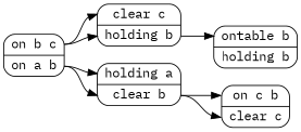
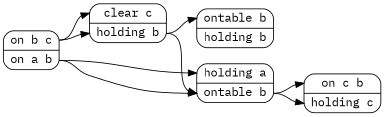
  digraph {
    fontname="IBM Plex Mono"
    rankdir=LR
    node [fontname="IBM Plex Mono" shape=Mrecord]
    edge [color=black fontname="IBM Plex Mono" headport=clearc style=solid tailport=onbc]
    n1 [label="<onbc> on b c|<onab> on a b"]
    n2 [label="<clearc> clear c|<holdingb> holding b"]
-   n3 [label="<holdinga> holding a|<clearb> clear b"]
+   n3 [label="<holdinga> holding a|<clearb> ontable b"]
    n4 [label="<ontableb> ontable b|<clearb> holding b"]
-   n5 [label="<oncb> on c b|<clearc> clear c"]
+   n5 [label="<oncb> on c b|<clearc> holding c"]
    n1 -> n2
    n1 -> n2 [headport=holdingb]
    n1 -> n3 [headport=holdinga tailport=onab]
    n1 -> n3 [headport=clearb tailport=onab]
+   n2 -> n3 [headport=clearb tailport=holdingb]
    n2 -> n4 [headport=ontableb tailport=holdingb]
    n3 -> n5 [headport=oncb tailport=clearb]
    n3 -> n5 [tailport=clearb]
  }
